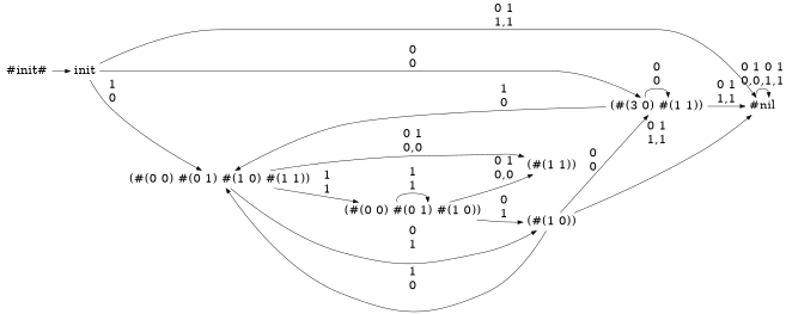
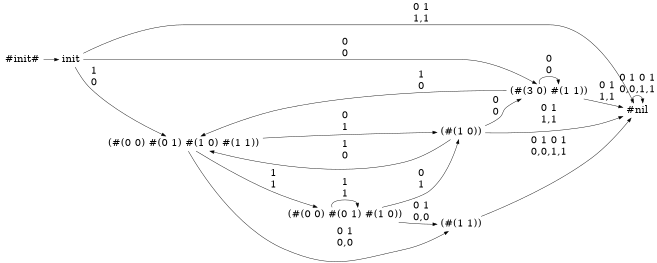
  digraph {
    rankdir=LR
    node [fontsize=25 shape=none]
    edge [fontsize=25]
    n1 [label="#init#"]
    init
    "#nil"
    "(#(0 0) #(0 1) #(1 0) #(1 1))"
    n5 [label="(#(3 0) #(1 1))"]
    "(#(0 0) #(0 1) #(1 0))"
    "(#(1 0))"
    "(#(1 1))"
    n1 -> init
    init -> "#nil" [label="0 1\n1,1"]
    init -> "(#(0 0) #(0 1) #(1 0) #(1 1))" [label="1\n0"]
    init -> n5 [label="0\n0"]
    "#nil" -> "#nil" [label="0 1 0 1\n0,0,1,1"]
    "(#(0 0) #(0 1) #(1 0) #(1 1))" -> "(#(0 0) #(0 1) #(1 0))" [label="1\n1"]
    "(#(0 0) #(0 1) #(1 0) #(1 1))" -> "(#(1 0))" [label="0\n1"]
    "(#(0 0) #(0 1) #(1 0) #(1 1))" -> "(#(1 1))" [label="0 1\n0,0"]
    n5 -> "#nil" [label="0 1\n1,1"]
    n5 -> "(#(0 0) #(0 1) #(1 0) #(1 1))" [label="1\n0"]
    n5 -> n5 [label="0\n0"]
    "(#(0 0) #(0 1) #(1 0))" -> "(#(0 0) #(0 1) #(1 0))" [label="1\n1"]
    "(#(0 0) #(0 1) #(1 0))" -> "(#(1 0))" [label="0\n1"]
    "(#(0 0) #(0 1) #(1 0))" -> "(#(1 1))" [label="0 1\n0,0"]
    "(#(1 0))" -> "#nil" [label="0 1\n1,1"]
    "(#(1 0))" -> "(#(0 0) #(0 1) #(1 0) #(1 1))" [label="1\n0"]
    "(#(1 0))" -> n5 [label="0\n0"]
+   "(#(1 1))" -> "#nil" [label="0 1 0 1\n0,0,1,1"]
  }
